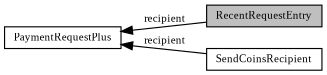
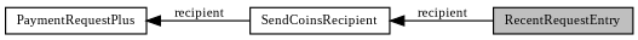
  digraph {
    fontname="Liberation Serif"
    rankdir=LR
    node [color=black fillcolor=white fontname="Liberation Serif" fontsize=10 shape=record style=filled]
    edge [color=black dir=back fontname="Liberation Serif" fontsize=10 labelfontname=Helvetica labelfontsize=10 style=solid]
    n1 [fillcolor=grey75 fontcolor=black height=0.2 label=RecentRequestEntry width=0.4]
    n2 [height=0.2 label=SendCoinsRecipient width=0.4]
    n3 [height=0.2 label=PaymentRequestPlus width=0.4]
-   n3 -> n1 [label=" recipient"]
+   n2 -> n1 [label=" recipient"]
    n3 -> n2 [label=" recipient"]
  }
